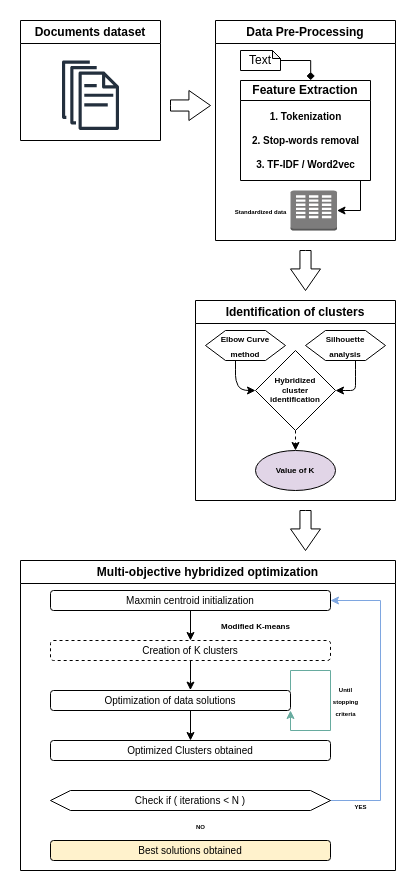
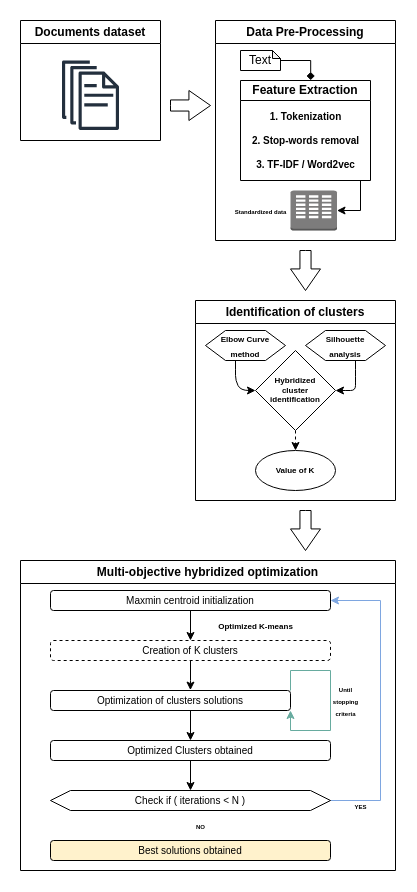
  <mxCell id="0" />
  <mxCell id="1" parent="0" />
  <mxCell id="2" value="Documents dataset" style="swimlane;whiteSpace=wrap;html=1;" parent="1" vertex="1"><mxGeometry x="20" y="20" width="140" height="120" as="geometry" /></mxCell>
  <mxCell id="3" value="" style="sketch=0;outlineConnect=0;fontColor=#232F3E;gradientColor=none;fillColor=#232F3D;strokeColor=none;dashed=0;verticalLabelPosition=bottom;verticalAlign=top;align=center;html=1;fontSize=12;fontStyle=0;aspect=fixed;pointerEvents=1;shape=mxgraph.aws4.documents;" parent="2" vertex="1"><mxGeometry x="41.5" y="40" width="57" height="69.47" as="geometry" /></mxCell>
  <mxCell id="4" value="Data Pre-Processing" style="swimlane;whiteSpace=wrap;html=1;" parent="1" vertex="1"><mxGeometry x="215" y="20" width="180" height="220" as="geometry" /></mxCell>
  <mxCell id="5" style="edgeStyle=orthogonalEdgeStyle;rounded=0;orthogonalLoop=1;jettySize=auto;html=1;strokeColor=#000000;fontSize=6;entryX=0.54;entryY=-0.003;entryDx=0;entryDy=0;entryPerimeter=0;endArrow=diamond;" edge="1" parent="4" source="6" target="7"><mxGeometry relative="1" as="geometry"><mxPoint x="85" y="50" as="targetPoint" /><Array as="points"><mxPoint x="95" y="40" /><mxPoint x="95" y="60" /></Array></mxGeometry></mxCell>
  <mxCell id="6" value="Text" style="shape=note;whiteSpace=wrap;html=1;backgroundOutline=1;darkOpacity=0.05;size=8;" parent="4" vertex="1"><mxGeometry x="25" y="30" width="40" height="20" as="geometry" /></mxCell>
  <mxCell id="7" value="Feature Extraction" style="swimlane;whiteSpace=wrap;html=1;startSize=20;" parent="4" vertex="1"><mxGeometry x="25" y="60" width="130" height="100" as="geometry"><mxRectangle x="25" y="70" width="150" height="30" as="alternateBounds" /></mxGeometry></mxCell>
  <mxCell id="8" value="&lt;font style=&quot;font-size: 10px;&quot;&gt;&lt;b style=&quot;&quot;&gt;1. Tokenization&lt;br&gt;&lt;br&gt;2. Stop-words removal&lt;br&gt;&lt;br&gt;3. TF-IDF / Word2vec&lt;/b&gt;&lt;/font&gt;" style="text;html=1;align=center;verticalAlign=middle;resizable=0;points=[];autosize=1;strokeColor=none;fillColor=none;fontSize=6;" vertex="1" parent="7"><mxGeometry y="25" width="130" height="70" as="geometry" /></mxCell>
  <mxCell id="9" value="" style="outlineConnect=0;dashed=0;verticalLabelPosition=bottom;verticalAlign=top;align=center;html=1;shape=mxgraph.aws3.corporate_data_center;fillColor=#7D7C7C;gradientColor=none;" parent="4" vertex="1"><mxGeometry x="75" y="170" width="46.5" height="40" as="geometry" /></mxCell>
  <mxCell id="10" value="&lt;font style=&quot;font-size: 6px;&quot;&gt;&lt;b&gt;Standardized data&lt;/b&gt;&lt;/font&gt;" style="text;html=1;align=center;verticalAlign=middle;resizable=0;points=[];autosize=1;strokeColor=none;fillColor=none;" parent="4" vertex="1"><mxGeometry x="5" y="175" width="80" height="30" as="geometry" /></mxCell>
  <mxCell id="11" value="" style="endArrow=classic;html=1;rounded=0;strokeColor=#000000;fontSize=10;entryX=1;entryY=0.5;entryDx=0;entryDy=0;entryPerimeter=0;" edge="1" parent="4" target="9"><mxGeometry width="50" height="50" relative="1" as="geometry"><mxPoint x="145" y="160" as="sourcePoint" /><mxPoint x="145" y="190" as="targetPoint" /><Array as="points"><mxPoint x="145" y="190" /></Array></mxGeometry></mxCell>
  <mxCell id="12" value="" style="html=1;shadow=0;dashed=0;align=center;verticalAlign=middle;shape=mxgraph.arrows2.arrow;dy=0.63;dx=21.57;notch=0;fontSize=6;" parent="1" vertex="1"><mxGeometry x="170" y="90" width="40" height="30" as="geometry" /></mxCell>
  <mxCell id="13" value="" style="html=1;shadow=0;dashed=0;align=center;verticalAlign=middle;shape=mxgraph.arrows2.arrow;dy=0.63;dx=21.57;notch=0;fontSize=6;direction=south;" vertex="1" parent="1"><mxGeometry x="290" y="250" width="30" height="40" as="geometry" /></mxCell>
  <mxCell id="14" value="Identification of clusters" style="swimlane;whiteSpace=wrap;html=1;" vertex="1" parent="1"><mxGeometry x="195" y="300" width="200" height="200" as="geometry" /></mxCell>
  <mxCell id="15" value="&lt;font style=&quot;font-size: 8px;&quot;&gt;&lt;b style=&quot;&quot;&gt;Elbow Curve method&lt;/b&gt;&lt;/font&gt;" style="shape=hexagon;perimeter=hexagonPerimeter2;whiteSpace=wrap;html=1;fixedSize=1;" vertex="1" parent="14"><mxGeometry x="10" y="30" width="80" height="30" as="geometry" /></mxCell>
  <mxCell id="16" value="&lt;b&gt;&lt;font style=&quot;font-size: 8px;&quot;&gt;Silhouette &lt;br&gt;analysis&lt;/font&gt;&lt;/b&gt;" style="shape=hexagon;perimeter=hexagonPerimeter2;whiteSpace=wrap;html=1;fixedSize=1;" vertex="1" parent="14"><mxGeometry x="110" y="30" width="80" height="30" as="geometry" /></mxCell>
  <mxCell id="17" style="edgeStyle=orthogonalEdgeStyle;rounded=0;orthogonalLoop=1;jettySize=auto;html=1;exitX=0.5;exitY=1;exitDx=0;exitDy=0;entryX=0.5;entryY=0;entryDx=0;entryDy=0;fontSize=8;dashed=1;" edge="1" parent="14" source="18" target="21"><mxGeometry relative="1" as="geometry" /></mxCell>
  <mxCell id="18" value="&lt;b&gt;Hybridized &lt;br&gt;cluster identification&lt;/b&gt;" style="rhombus;whiteSpace=wrap;html=1;fontSize=8;" vertex="1" parent="14"><mxGeometry x="60" y="50" width="80" height="80" as="geometry" /></mxCell>
  <mxCell id="19" value="" style="curved=1;endArrow=classic;html=1;rounded=0;fontSize=8;exitX=0.375;exitY=1;exitDx=0;exitDy=0;" edge="1" parent="14" source="15"><mxGeometry width="50" height="50" relative="1" as="geometry"><mxPoint x="10" y="140" as="sourcePoint" /><mxPoint x="60" y="90" as="targetPoint" /><Array as="points"><mxPoint x="40" y="70" /><mxPoint x="40" y="80" /><mxPoint x="45" y="90" /></Array></mxGeometry></mxCell>
  <mxCell id="20" value="" style="curved=1;endArrow=classic;html=1;rounded=0;fontSize=8;entryX=1;entryY=0.5;entryDx=0;entryDy=0;exitX=0.625;exitY=1;exitDx=0;exitDy=0;" edge="1" parent="14" source="16" target="18"><mxGeometry width="50" height="50" relative="1" as="geometry"><mxPoint x="160" y="70" as="sourcePoint" /><mxPoint x="70" y="100" as="targetPoint" /><Array as="points"><mxPoint x="160" y="80" /><mxPoint x="160" y="90" /><mxPoint x="150" y="90" /></Array></mxGeometry></mxCell>
- <mxCell id="21" value="&lt;b&gt;Value of K&lt;/b&gt;" style="ellipse;whiteSpace=wrap;html=1;fontSize=8;fillColor=#e1d5e7;" vertex="1" parent="14"><mxGeometry x="60" y="150" width="80" height="40" as="geometry" /></mxCell>
+ <mxCell id="21" value="&lt;b&gt;Value of K&lt;/b&gt;" style="ellipse;whiteSpace=wrap;html=1;fontSize=8;" vertex="1" parent="14"><mxGeometry x="60" y="150" width="80" height="40" as="geometry" /></mxCell>
  <mxCell id="22" value="&lt;font style=&quot;font-size: 12px;&quot;&gt;Multi-objective hybridized optimization&lt;/font&gt;" style="swimlane;whiteSpace=wrap;html=1;fontSize=8;" vertex="1" parent="1"><mxGeometry x="20" y="560" width="375" height="310" as="geometry" /></mxCell>
  <mxCell id="23" style="edgeStyle=orthogonalEdgeStyle;rounded=0;orthogonalLoop=1;jettySize=auto;html=1;entryX=0.5;entryY=0;entryDx=0;entryDy=0;fontSize=12;" edge="1" parent="22" source="24" target="26"><mxGeometry relative="1" as="geometry" /></mxCell>
  <mxCell id="24" value="&lt;font style=&quot;font-size: 10px;&quot;&gt;Maxmin centroid initialization&lt;/font&gt;" style="rounded=1;whiteSpace=wrap;html=1;fontSize=12;" vertex="1" parent="22"><mxGeometry x="30" y="30" width="280" height="20" as="geometry" /></mxCell>
  <mxCell id="25" style="edgeStyle=orthogonalEdgeStyle;rounded=0;orthogonalLoop=1;jettySize=auto;html=1;entryX=0.583;entryY=-0.019;entryDx=0;entryDy=0;fontSize=10;entryPerimeter=0;" edge="1" parent="22" source="26" target="30"><mxGeometry relative="1" as="geometry" /></mxCell>
  <mxCell id="26" value="&lt;font style=&quot;font-size: 10px;&quot;&gt;Creation of K clusters&lt;/font&gt;" style="rounded=1;whiteSpace=wrap;html=1;fontSize=12;dashed=1;" vertex="1" parent="22"><mxGeometry x="30" y="80" width="280" height="20" as="geometry" /></mxCell>
- <mxCell id="27" value="&lt;font style=&quot;font-size: 8px;&quot;&gt;&lt;b&gt;Modified K-means&lt;/b&gt;&lt;/font&gt;" style="text;html=1;align=center;verticalAlign=middle;resizable=0;points=[];autosize=1;strokeColor=none;fillColor=none;fontSize=12;" vertex="1" parent="22"><mxGeometry x="190" y="50" width="90" height="30" as="geometry" /></mxCell>
+ <mxCell id="27" value="&lt;font style=&quot;font-size: 8px;&quot;&gt;&lt;b&gt;Optimized K-means&lt;/b&gt;&lt;/font&gt;" style="text;html=1;align=center;verticalAlign=middle;resizable=0;points=[];autosize=1;strokeColor=none;fillColor=none;fontSize=12;" vertex="1" parent="22"><mxGeometry x="190" y="50" width="90" height="30" as="geometry" /></mxCell>
  <mxCell id="28" style="edgeStyle=orthogonalEdgeStyle;rounded=0;orthogonalLoop=1;jettySize=auto;html=1;exitX=1;exitY=0;exitDx=0;exitDy=0;fontSize=10;entryX=1;entryY=1;entryDx=0;entryDy=0;strokeColor=#67AB9F;" edge="1" parent="22" source="30" target="30"><mxGeometry relative="1" as="geometry"><mxPoint x="350" y="170" as="targetPoint" /><Array as="points"><mxPoint x="270" y="110" /><mxPoint x="310" y="110" /><mxPoint x="310" y="170" /><mxPoint x="270" y="170" /></Array></mxGeometry></mxCell>
  <mxCell id="29" style="edgeStyle=orthogonalEdgeStyle;rounded=0;orthogonalLoop=1;jettySize=auto;html=1;exitX=0.5;exitY=1;exitDx=0;exitDy=0;entryX=0.5;entryY=0;entryDx=0;entryDy=0;strokeColor=#000000;fontSize=10;" edge="1" parent="22" source="30" target="33"><mxGeometry relative="1" as="geometry" /></mxCell>
- <mxCell id="30" value="Optimization of data solutions" style="rounded=1;whiteSpace=wrap;html=1;fontSize=10;" vertex="1" parent="22"><mxGeometry x="30" y="130" width="240" height="20" as="geometry" /></mxCell>
+ <mxCell id="30" value="Optimization of clusters solutions" style="rounded=1;whiteSpace=wrap;html=1;fontSize=10;" vertex="1" parent="22"><mxGeometry x="30" y="130" width="240" height="20" as="geometry" /></mxCell>
  <mxCell id="31" value="&lt;font style=&quot;font-size: 6px;&quot;&gt;&lt;b&gt;Until &lt;br&gt;stopping &lt;br&gt;criteria&lt;/b&gt;&lt;/font&gt;" style="text;html=1;align=center;verticalAlign=middle;resizable=0;points=[];autosize=1;strokeColor=none;fillColor=none;fontSize=10;" vertex="1" parent="22"><mxGeometry x="300" y="115" width="50" height="50" as="geometry" /></mxCell>
+ <mxCell id="32" style="edgeStyle=orthogonalEdgeStyle;rounded=0;orthogonalLoop=1;jettySize=auto;html=1;entryX=0.5;entryY=0;entryDx=0;entryDy=0;strokeColor=#000000;fontSize=10;" edge="1" parent="22" source="33" target="35"><mxGeometry relative="1" as="geometry" /></mxCell>
  <mxCell id="33" value="&lt;font style=&quot;font-size: 10px;&quot;&gt;Optimized Clusters obtained&lt;/font&gt;" style="rounded=1;whiteSpace=wrap;html=1;fontSize=6;" vertex="1" parent="22"><mxGeometry x="30" y="180" width="280" height="20" as="geometry" /></mxCell>
  <mxCell id="34" style="edgeStyle=orthogonalEdgeStyle;rounded=0;orthogonalLoop=1;jettySize=auto;html=1;strokeColor=#7EA6E0;fontSize=10;entryX=1;entryY=0.5;entryDx=0;entryDy=0;" edge="1" parent="22" source="35" target="24"><mxGeometry relative="1" as="geometry"><mxPoint x="350" y="40" as="targetPoint" /><Array as="points"><mxPoint x="360" y="240" /><mxPoint x="360" y="40" /></Array></mxGeometry></mxCell>
  <mxCell id="35" value="Check if ( iterations &amp;lt; N )" style="shape=hexagon;perimeter=hexagonPerimeter2;whiteSpace=wrap;html=1;fixedSize=1;fontSize=10;" vertex="1" parent="22"><mxGeometry x="30" y="230" width="280" height="20" as="geometry" /></mxCell>
  <mxCell id="36" value="&lt;font style=&quot;font-size: 6px;&quot;&gt;&lt;b style=&quot;&quot;&gt;YES&lt;/b&gt;&lt;/font&gt;" style="text;html=1;align=center;verticalAlign=middle;resizable=0;points=[];autosize=1;strokeColor=none;fillColor=none;fontSize=10;" vertex="1" parent="22"><mxGeometry x="320" y="230" width="40" height="30" as="geometry" /></mxCell>
  <mxCell id="37" value="&lt;font style=&quot;font-size: 10px;&quot;&gt;Best solutions obtained&lt;/font&gt;" style="rounded=1;whiteSpace=wrap;html=1;fontSize=6;fillColor=#fff2cc;" vertex="1" parent="22"><mxGeometry x="30" y="280" width="280" height="20" as="geometry" /></mxCell>
  <mxCell id="38" value="&lt;b&gt;&lt;font style=&quot;font-size: 6px;&quot;&gt;NO&lt;/font&gt;&lt;/b&gt;" style="text;html=1;align=center;verticalAlign=middle;resizable=0;points=[];autosize=1;strokeColor=none;fillColor=none;fontSize=10;" vertex="1" parent="22"><mxGeometry x="165" y="250" width="30" height="30" as="geometry" /></mxCell>
  <mxCell id="39" value="" style="html=1;shadow=0;dashed=0;align=center;verticalAlign=middle;shape=mxgraph.arrows2.arrow;dy=0.63;dx=21.57;notch=0;fontSize=6;direction=south;" vertex="1" parent="1"><mxGeometry x="290" y="510" width="30" height="40" as="geometry" /></mxCell>
